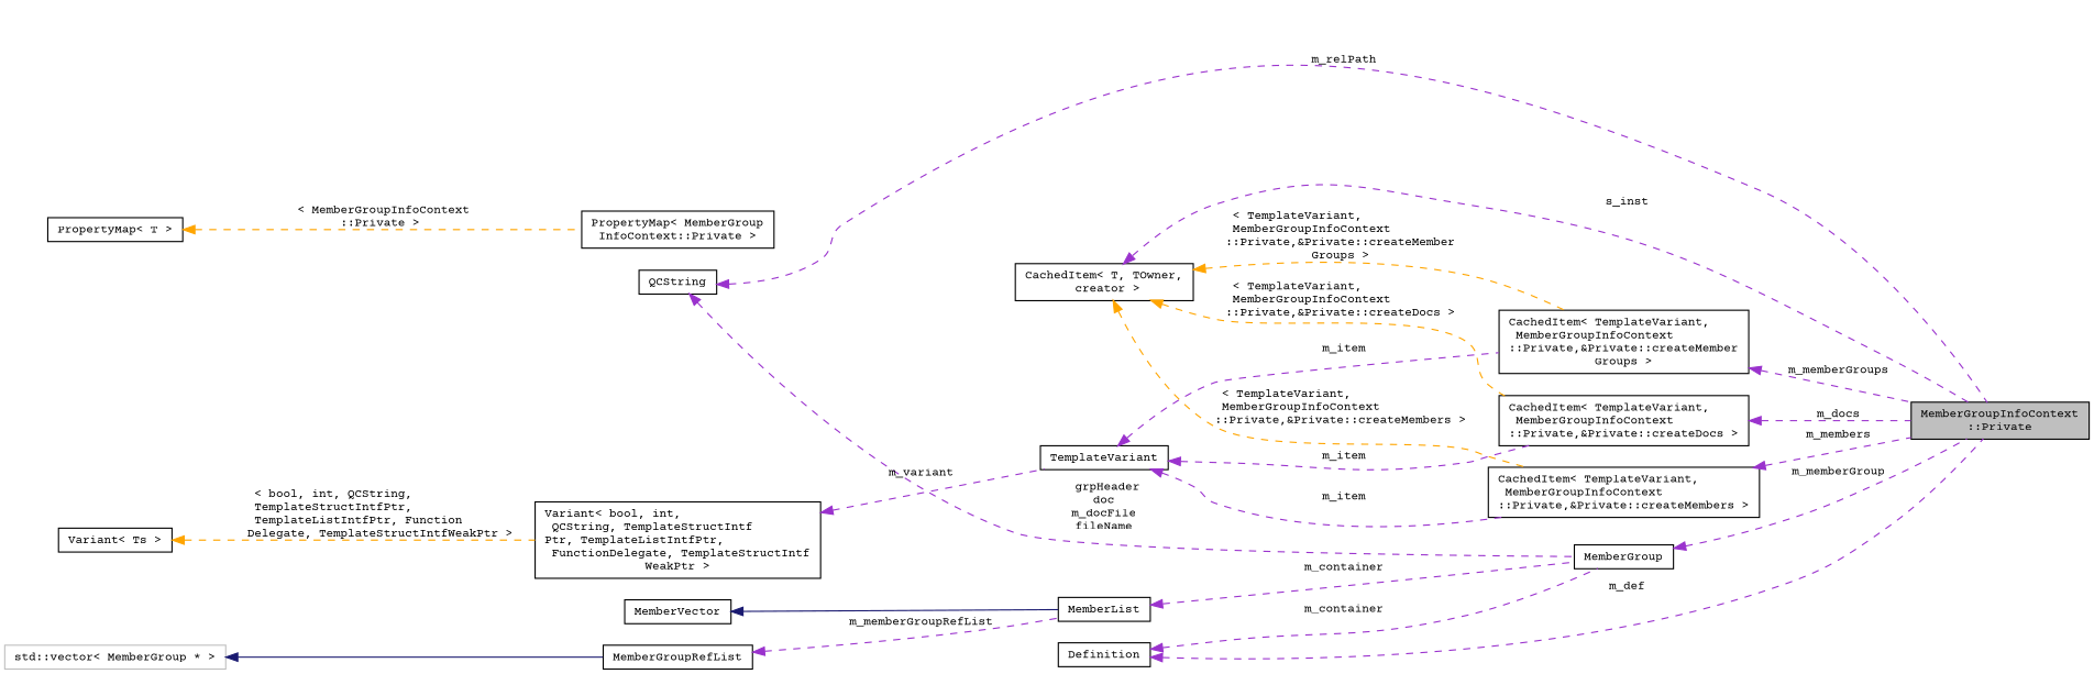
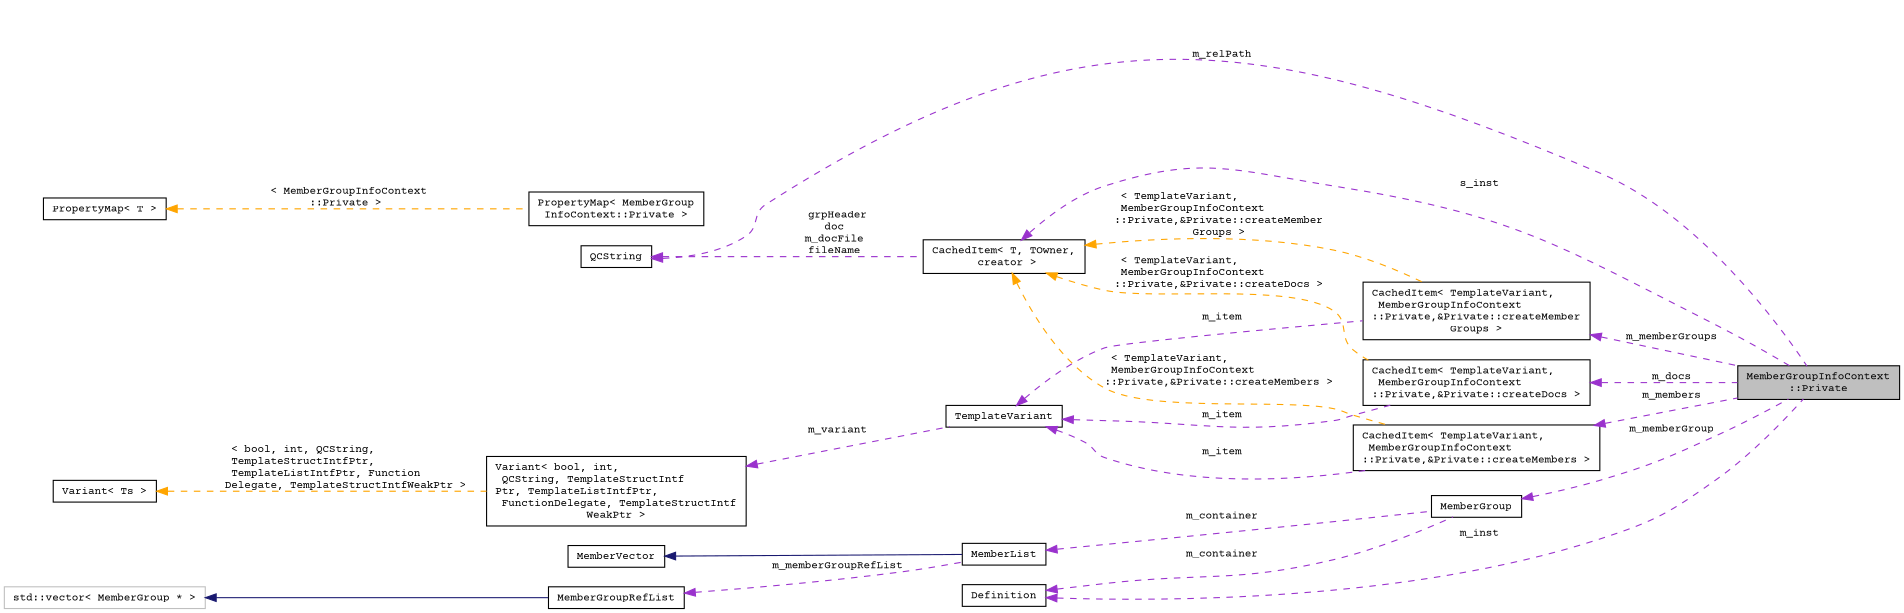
  digraph {
    fontname="Courier Prime"
    rankdir=LR
    node [color=black fillcolor=white fontname="Courier Prime" fontsize=10 shape=record style=filled]
    edge [color=darkorchid3 dir=back fontname="Courier Prime" fontsize=10 labelfontname=Helvetica labelfontsize=10 style=dashed]
    n1 [fillcolor=grey75 fontcolor=black height=0.2 label="MemberGroupInfoContext\l::Private" width=0.4]
    n2 [height=0.2 label=MemberGroup width=0.4]
    n3 [height=0.2 label=QCString width=0.4]
    n4 [height=0.2 label=MemberList width=0.4]
    n5 [height=0.2 label=MemberVector width=0.4]
    n6 [height=0.2 label=MemberGroupRefList width=0.4]
    n7 [color=grey75 height=0.2 label="std::vector\< MemberGroup * \>" width=0.4]
    n8 [height=0.2 label=Definition width=0.4]
    n9 [height=0.2 label="CachedItem\< TemplateVariant,\l MemberGroupInfoContext\l::Private,&Private::createDocs \>" width=0.4]
    n10 [height=0.2 label=TemplateVariant width=0.4]
    n11 [height=0.2 label="CachedItem\< TemplateVariant,\l MemberGroupInfoContext\l::Private,&Private::createMembers \>" width=0.4]
    n12 [height=0.2 label="CachedItem\< TemplateVariant,\l MemberGroupInfoContext\l::Private,&Private::createMember\lGroups \>" width=0.4]
    n13 [height=0.2 label="Variant\< bool, int,\l QCString, TemplateStructIntf\lPtr, TemplateListIntfPtr,\l FunctionDelegate, TemplateStructIntf\lWeakPtr \>" width=0.4]
    n14 [height=0.2 label="Variant\< Ts \>" width=0.4]
    n15 [height=0.2 label="CachedItem\< T, TOwner,\l creator \>" width=0.4]
    n16 [height=0.2 label="PropertyMap\< MemberGroup\lInfoContext::Private \>" width=0.4]
    n17 [height=0.2 label="PropertyMap\< T \>" width=0.4]
    n2 -> n1 [label=" m_memberGroup"]
    n3 -> n1 [label=" m_relPath"]
-   n3 -> n2 [label=" grpHeader\ndoc\nm_docFile\nfileName"]
+   n3 -> n15 [label=" grpHeader\ndoc\nm_docFile\nfileName"]
    n4 -> n2 [label=" m_container"]
    n5 -> n4 [color=midnightblue style=solid]
    n6 -> n4 [label=" m_memberGroupRefList"]
    n7 -> n6 [color=midnightblue style=solid]
-   n8 -> n1 [label=" m_def"]
+   n8 -> n1 [label=" m_inst"]
    n8 -> n2 [label=" m_container"]
    n9 -> n1 [label=" m_docs"]
    n10 -> n9 [label=" m_item"]
    n10 -> n11 [label=" m_item"]
    n10 -> n12 [label=" m_item"]
    n11 -> n1 [label=" m_members"]
    n12 -> n1 [label=" m_memberGroups"]
    n13 -> n10 [label=" m_variant"]
    n14 -> n13 [color=orange label=" \< bool, int, QCString,\l TemplateStructIntfPtr,\l TemplateListIntfPtr, Function\lDelegate, TemplateStructIntfWeakPtr \>"]
    n15 -> n1 [label=" s_inst"]
    n15 -> n9 [color=orange label=" \< TemplateVariant,\l MemberGroupInfoContext\l::Private,&Private::createDocs \>"]
    n15 -> n11 [color=orange label=" \< TemplateVariant,\l MemberGroupInfoContext\l::Private,&Private::createMembers \>"]
    n15 -> n12 [color=orange label=" \< TemplateVariant,\l MemberGroupInfoContext\l::Private,&Private::createMember\lGroups \>"]
    n17 -> n16 [color=orange label=" \< MemberGroupInfoContext\l::Private \>"]
  }
